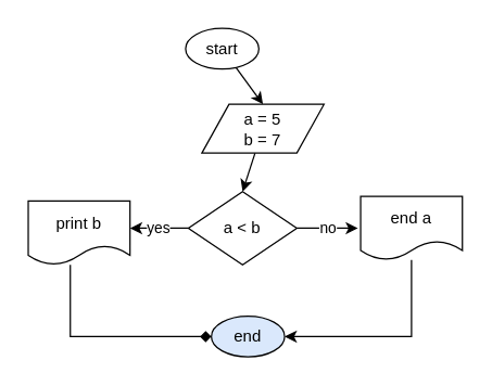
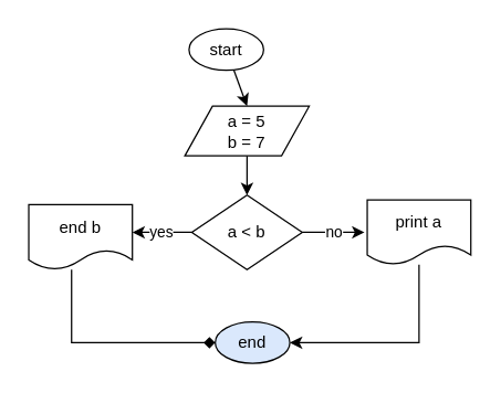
  <mxCell id="0" />
  <mxCell id="1" parent="0" />
  <mxCell id="2" value="" style="edgeStyle=none;html=1;entryX=0.5;entryY=0;entryDx=0;entryDy=0;" parent="1" source="3" target="5" edge="1"><mxGeometry relative="1" as="geometry"><mxPoint x="178" y="92.5" as="targetPoint" /></mxGeometry></mxCell>
  <mxCell id="3" value="start" style="ellipse;whiteSpace=wrap;html=1;" parent="1" vertex="1"><mxGeometry x="136" y="20.5" width="54" height="30" as="geometry" /></mxCell>
  <mxCell id="4" style="edgeStyle=none;html=1;entryX=0.5;entryY=0;entryDx=0;entryDy=0;" edge="1" parent="1" source="5" target="8"><mxGeometry relative="1" as="geometry" /></mxCell>
- <mxCell id="5" value="a = 5&lt;br&gt;b = 7" style="shape=parallelogram;perimeter=parallelogramPerimeter;whiteSpace=wrap;html=1;fixedSize=1;" parent="1" vertex="1"><mxGeometry x="148" y="76.5" width="90" height="36" as="geometry" /></mxCell>
+ <mxCell id="5" value="a = 5&lt;br&gt;b = 7" style="shape=parallelogram;perimeter=parallelogramPerimeter;whiteSpace=wrap;html=1;fixedSize=1;" parent="1" vertex="1"><mxGeometry x="133" y="76.5" width="90" height="36" as="geometry" /></mxCell>
  <mxCell id="6" value="yes" style="edgeStyle=none;html=1;" edge="1" parent="1" source="8"><mxGeometry relative="1" as="geometry"><mxPoint x="95" y="168" as="targetPoint" /><Array as="points"><mxPoint x="127" y="168" /></Array></mxGeometry></mxCell>
  <mxCell id="7" value="no" style="edgeStyle=none;html=1;entryX=0;entryY=0.5;entryDx=0;entryDy=0;" edge="1" parent="1" source="8"><mxGeometry relative="1" as="geometry"><mxPoint x="263" y="168" as="targetPoint" /></mxGeometry></mxCell>
  <mxCell id="8" value="a &amp;lt; b" style="rhombus;whiteSpace=wrap;html=1;" parent="1" vertex="1"><mxGeometry x="138" y="141" width="80" height="54" as="geometry" /></mxCell>
  <mxCell id="9" style="edgeStyle=orthogonalEdgeStyle;html=1;entryX=0;entryY=0.5;entryDx=0;entryDy=0;rounded=0;endArrow=diamond;" edge="1" parent="1" source="10" target="13"><mxGeometry relative="1" as="geometry"><Array as="points"><mxPoint x="51" y="248" /></Array></mxGeometry></mxCell>
- <mxCell id="10" value="print b" style="shape=document;whiteSpace=wrap;html=1;boundedLbl=1;" vertex="1" parent="1"><mxGeometry x="20" y="148" width="75" height="47" as="geometry" /></mxCell>
+ <mxCell id="10" value="end b" style="shape=document;whiteSpace=wrap;html=1;boundedLbl=1;" vertex="1" parent="1"><mxGeometry x="20" y="148" width="75" height="47" as="geometry" /></mxCell>
  <mxCell id="11" style="edgeStyle=orthogonalEdgeStyle;rounded=0;html=1;entryX=1;entryY=0.5;entryDx=0;entryDy=0;" edge="1" parent="1" source="12" target="13"><mxGeometry relative="1" as="geometry"><Array as="points"><mxPoint x="302" y="248" /></Array></mxGeometry></mxCell>
- <mxCell id="12" value="end a" style="shape=document;whiteSpace=wrap;html=1;boundedLbl=1;" vertex="1" parent="1"><mxGeometry x="265" y="144.5" width="75" height="47" as="geometry" /></mxCell>
+ <mxCell id="12" value="print a" style="shape=document;whiteSpace=wrap;html=1;boundedLbl=1;" vertex="1" parent="1"><mxGeometry x="265" y="144.5" width="75" height="47" as="geometry" /></mxCell>
  <mxCell id="13" value="end" style="ellipse;whiteSpace=wrap;html=1;fillColor=#dae8fc;" vertex="1" parent="1"><mxGeometry x="155" y="233" width="54" height="30" as="geometry" /></mxCell>
